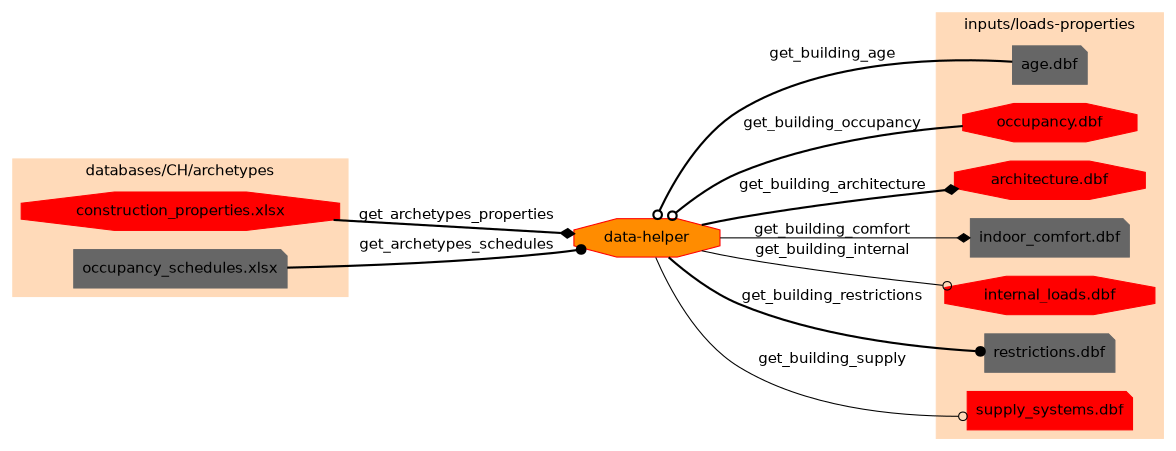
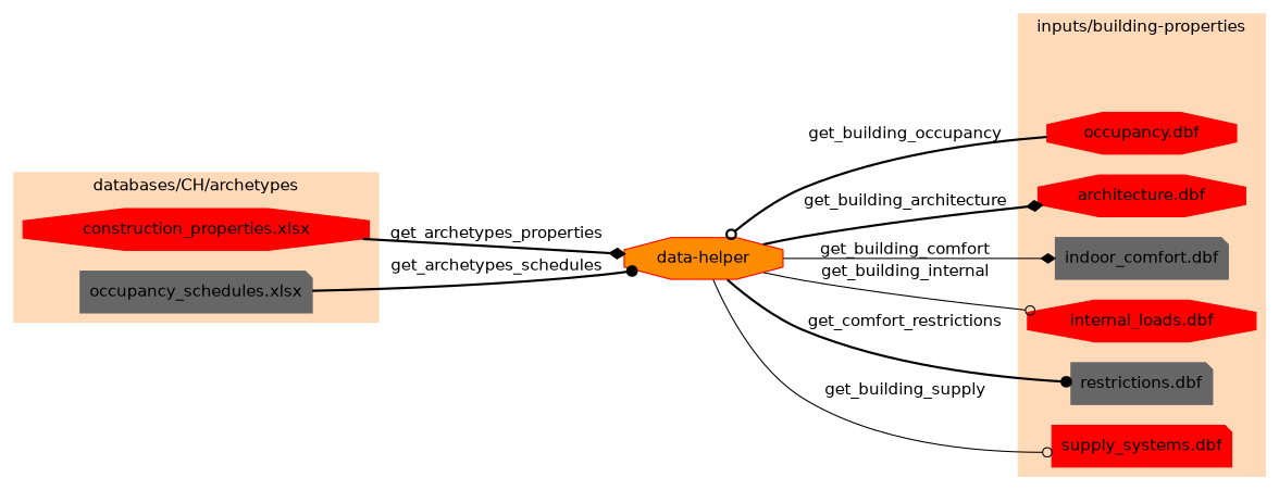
  digraph {
    fontname="DejaVu Sans"
    rankdir=LR
    node [color=red fontname="DejaVu Sans" shape=octagon style=filled]
    edge [arrowhead=odot fontname="DejaVu Sans" style=bold]
    "construction_properties.xlsx"
    "occupancy_schedules.xlsx" [color=gray40 shape=note]
-   "age.dbf" [color=gray40 shape=note]
    "occupancy.dbf"
    "architecture.dbf"
    "indoor_comfort.dbf" [color=gray40 shape=note]
    "internal_loads.dbf"
    "restrictions.dbf" [color=gray40 shape=note]
    "supply_systems.dbf" [shape=note]
    "data-helper" [fillcolor=darkorange]
    subgraph cluster_1 {
      color=peachpuff
      label="databases/CH/archetypes"
      style=filled
      "construction_properties.xlsx"
      "occupancy_schedules.xlsx"
    }
    subgraph cluster_2 {
      color=peachpuff
-     label="inputs/loads-properties"
+     label="inputs/building-properties"
      style=filled
-     "age.dbf"
      "occupancy.dbf"
      "architecture.dbf"
      "indoor_comfort.dbf"
      "internal_loads.dbf"
      "restrictions.dbf"
      "supply_systems.dbf"
    }
    "construction_properties.xlsx" -> "data-helper" [arrowhead=diamond label=get_archetypes_properties]
    "occupancy_schedules.xlsx" -> "data-helper" [arrowhead=dot label=get_archetypes_schedules]
-   "age.dbf" -> "data-helper" [label=get_building_age]
    "occupancy.dbf" -> "data-helper" [label=get_building_occupancy]
    "data-helper" -> "architecture.dbf" [arrowhead=diamond label=get_building_architecture]
    "data-helper" -> "indoor_comfort.dbf" [arrowhead=diamond label=get_building_comfort style=solid]
    "data-helper" -> "internal_loads.dbf" [label=get_building_internal style=solid]
-   "data-helper" -> "restrictions.dbf" [arrowhead=dot label=get_building_restrictions]
+   "data-helper" -> "restrictions.dbf" [arrowhead=dot label=get_comfort_restrictions]
    "data-helper" -> "supply_systems.dbf" [label=get_building_supply style=solid]
  }
